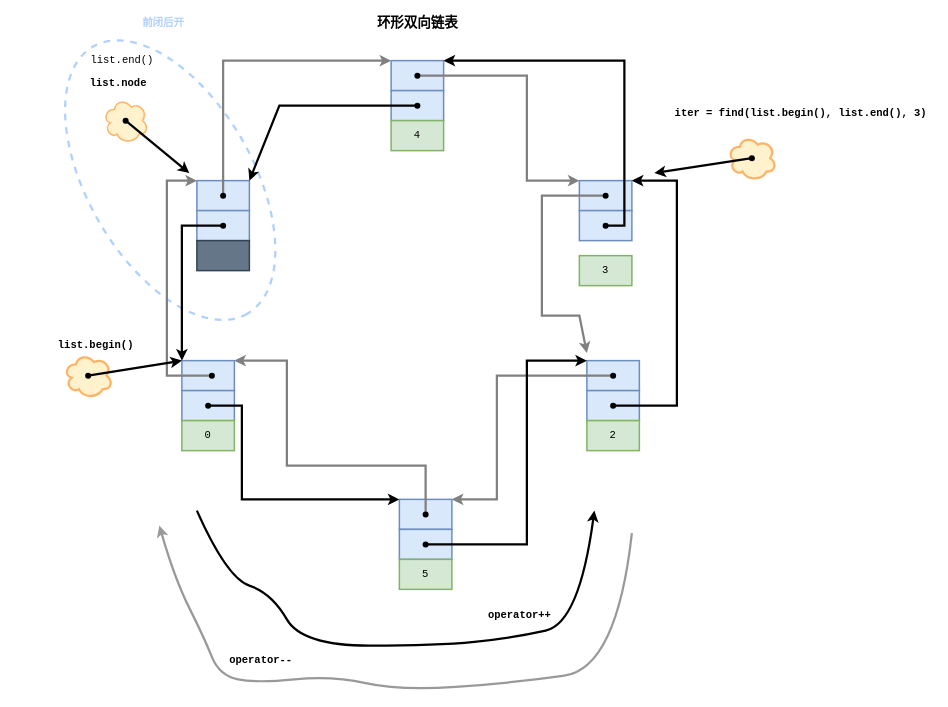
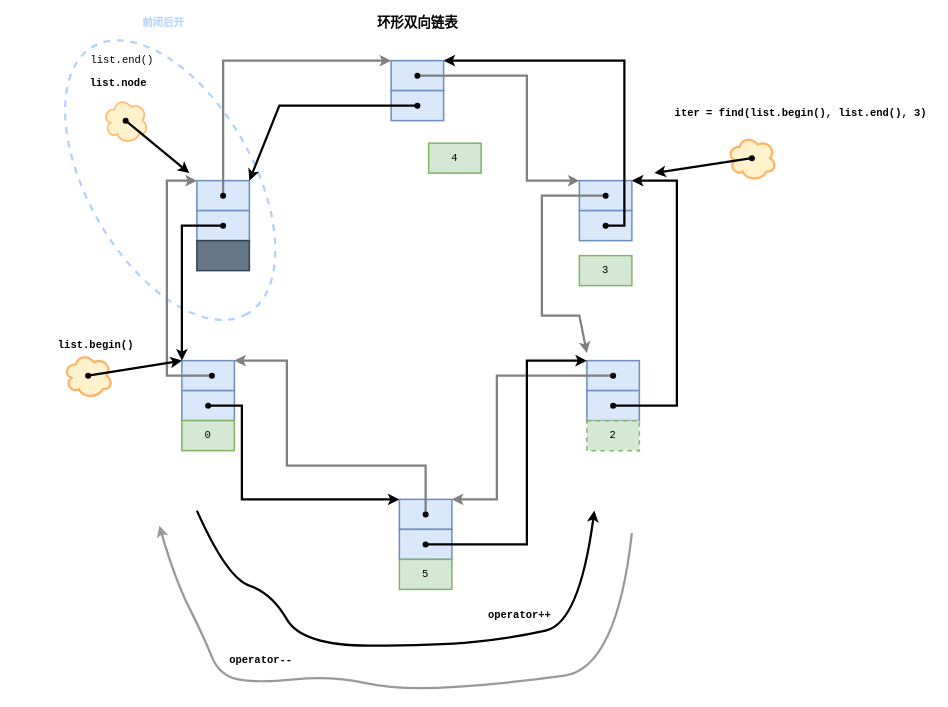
  <mxCell id="0" />
  <mxCell id="1" parent="0" />
  <mxCell id="2" value="" style="ellipse;whiteSpace=wrap;html=1;strokeWidth=3;fillColor=none;rotation=60;dashed=1;strokeColor=#B0D0FF;" vertex="1" parent="1"><mxGeometry x="20.84" y="129.33" width="411.24" height="220" as="geometry" /></mxCell>
  <mxCell id="3" value="" style="ellipse;shape=cloud;whiteSpace=wrap;html=1;strokeWidth=3;fillColor=#fff2cc;strokeColor=#FFB366;" vertex="1" parent="1"><mxGeometry x="84.5" y="470" width="65" height="60" as="geometry" /></mxCell>
  <mxCell id="4" value="" style="rounded=0;whiteSpace=wrap;html=1;strokeWidth=2;fillColor=#dae8fc;strokeColor=#6c8ebf;" vertex="1" parent="1"><mxGeometry x="242" y="480" width="70" height="40" as="geometry" /></mxCell>
  <mxCell id="5" value="" style="rounded=0;whiteSpace=wrap;html=1;strokeWidth=2;fillColor=#dae8fc;strokeColor=#6c8ebf;" vertex="1" parent="1"><mxGeometry x="242" y="520" width="70" height="40" as="geometry" /></mxCell>
  <mxCell id="6" value="&lt;font style=&quot;font-size: 14px&quot; face=&quot;Courier New&quot;&gt;0&lt;/font&gt;" style="rounded=0;whiteSpace=wrap;html=1;strokeWidth=2;fillColor=#d5e8d4;strokeColor=#82b366;" vertex="1" parent="1"><mxGeometry x="242" y="560" width="70" height="40" as="geometry" /></mxCell>
  <mxCell id="7" value="" style="rounded=0;whiteSpace=wrap;html=1;strokeWidth=2;fillColor=#dae8fc;strokeColor=#6c8ebf;" vertex="1" parent="1"><mxGeometry x="262" y="240" width="70" height="40" as="geometry" /></mxCell>
  <mxCell id="8" value="" style="rounded=0;whiteSpace=wrap;html=1;strokeWidth=2;fillColor=#dae8fc;strokeColor=#6c8ebf;" vertex="1" parent="1"><mxGeometry x="262" y="280" width="70" height="40" as="geometry" /></mxCell>
  <mxCell id="9" value="" style="rounded=0;whiteSpace=wrap;html=1;strokeWidth=2;fillColor=#647687;strokeColor=#314354;fontColor=#ffffff;" vertex="1" parent="1"><mxGeometry x="262" y="320" width="70" height="40" as="geometry" /></mxCell>
  <mxCell id="10" value="" style="rounded=0;whiteSpace=wrap;html=1;strokeWidth=2;fillColor=#dae8fc;strokeColor=#6c8ebf;" vertex="1" parent="1"><mxGeometry x="532" y="665" width="70" height="40" as="geometry" /></mxCell>
  <mxCell id="11" value="" style="rounded=0;whiteSpace=wrap;html=1;strokeWidth=2;fillColor=#dae8fc;strokeColor=#6c8ebf;" vertex="1" parent="1"><mxGeometry x="532" y="705" width="70" height="40" as="geometry" /></mxCell>
  <mxCell id="12" value="&lt;font style=&quot;font-size: 14px&quot; face=&quot;Courier New&quot;&gt;5&lt;/font&gt;" style="rounded=0;whiteSpace=wrap;html=1;strokeWidth=2;fillColor=#d5e8d4;strokeColor=#82b366;" vertex="1" parent="1"><mxGeometry x="532" y="745" width="70" height="40" as="geometry" /></mxCell>
  <mxCell id="13" value="" style="rounded=0;whiteSpace=wrap;html=1;strokeWidth=2;fillColor=#dae8fc;strokeColor=#6c8ebf;" vertex="1" parent="1"><mxGeometry x="782" y="480" width="70" height="40" as="geometry" /></mxCell>
  <mxCell id="14" value="" style="rounded=0;whiteSpace=wrap;html=1;strokeWidth=2;fillColor=#dae8fc;strokeColor=#6c8ebf;" vertex="1" parent="1"><mxGeometry x="782" y="520" width="70" height="40" as="geometry" /></mxCell>
- <mxCell id="15" value="&lt;font face=&quot;Courier New&quot; style=&quot;font-size: 14px&quot;&gt;2&lt;/font&gt;" style="rounded=0;whiteSpace=wrap;html=1;strokeWidth=2;fillColor=#d5e8d4;strokeColor=#82b366;" vertex="1" parent="1"><mxGeometry x="782" y="560" width="70" height="40" as="geometry" /></mxCell>
+ <mxCell id="15" value="&lt;font face=&quot;Courier New&quot; style=&quot;font-size: 14px&quot;&gt;2&lt;/font&gt;" style="rounded=0;whiteSpace=wrap;html=1;strokeWidth=2;fillColor=#d5e8d4;strokeColor=#82b366;dashed=1;" vertex="1" parent="1"><mxGeometry x="782" y="560" width="70" height="40" as="geometry" /></mxCell>
  <mxCell id="16" value="" style="rounded=0;whiteSpace=wrap;html=1;strokeWidth=2;fillColor=#dae8fc;strokeColor=#6c8ebf;" vertex="1" parent="1"><mxGeometry x="772" y="240" width="70" height="40" as="geometry" /></mxCell>
  <mxCell id="17" value="" style="rounded=0;whiteSpace=wrap;html=1;strokeWidth=2;fillColor=#dae8fc;strokeColor=#6c8ebf;" vertex="1" parent="1"><mxGeometry x="772" y="280" width="70" height="40" as="geometry" /></mxCell>
  <mxCell id="18" value="&lt;font face=&quot;Courier New&quot; style=&quot;font-size: 14px&quot;&gt;3&lt;/font&gt;" style="rounded=0;whiteSpace=wrap;html=1;strokeWidth=2;fillColor=#d5e8d4;strokeColor=#82b366;" vertex="1" parent="1"><mxGeometry x="772" y="340" width="70" height="40" as="geometry" /></mxCell>
  <mxCell id="19" value="" style="rounded=0;whiteSpace=wrap;html=1;strokeWidth=2;fillColor=#dae8fc;strokeColor=#6c8ebf;" vertex="1" parent="1"><mxGeometry x="521" y="80" width="70" height="40" as="geometry" /></mxCell>
  <mxCell id="20" value="" style="rounded=0;whiteSpace=wrap;html=1;strokeWidth=2;fillColor=#dae8fc;strokeColor=#6c8ebf;" vertex="1" parent="1"><mxGeometry x="521" y="120" width="70" height="40" as="geometry" /></mxCell>
- <mxCell id="21" value="&lt;font face=&quot;Courier New&quot; style=&quot;font-size: 14px&quot;&gt;4&lt;/font&gt;" style="rounded=0;whiteSpace=wrap;html=1;strokeWidth=2;fillColor=#d5e8d4;strokeColor=#82b366;" vertex="1" parent="1"><mxGeometry x="521" y="160" width="70" height="40" as="geometry" /></mxCell>
+ <mxCell id="21" value="&lt;font face=&quot;Courier New&quot; style=&quot;font-size: 14px&quot;&gt;4&lt;/font&gt;" style="rounded=0;whiteSpace=wrap;html=1;strokeWidth=2;fillColor=#d5e8d4;strokeColor=#82b366;" vertex="1" parent="1"><mxGeometry x="571" y="190" width="70" height="40" as="geometry" /></mxCell>
  <mxCell id="22" value="" style="ellipse;shape=cloud;whiteSpace=wrap;html=1;strokeWidth=2;fillColor=#fff2cc;strokeColor=#FFB366;" vertex="1" parent="1"><mxGeometry x="137" y="130" width="60" height="60" as="geometry" /></mxCell>
  <mxCell id="23" style="edgeStyle=none;rounded=0;orthogonalLoop=1;jettySize=auto;html=1;strokeWidth=3;entryX=0;entryY=0;entryDx=0;entryDy=0;strokeColor=#808080;" edge="1" parent="1" source="24" target="19"><mxGeometry relative="1" as="geometry"><Array as="points"><mxPoint x="297" y="80" /></Array></mxGeometry></mxCell>
  <mxCell id="24" value="" style="shape=waypoint;sketch=0;fillStyle=solid;size=6;pointerEvents=1;points=[];fillColor=none;resizable=0;rotatable=0;perimeter=centerPerimeter;snapToPoint=1;strokeWidth=2;" vertex="1" parent="1"><mxGeometry x="277" y="240" width="40" height="40" as="geometry" /></mxCell>
  <mxCell id="25" style="edgeStyle=none;rounded=0;orthogonalLoop=1;jettySize=auto;html=1;entryX=0;entryY=0;entryDx=0;entryDy=0;strokeColor=#000000;strokeWidth=3;" edge="1" parent="1" source="26" target="4"><mxGeometry relative="1" as="geometry"><Array as="points"><mxPoint x="242" y="300" /><mxPoint x="242" y="330" /><mxPoint x="242" y="370" /></Array></mxGeometry></mxCell>
  <mxCell id="26" value="" style="shape=waypoint;sketch=0;fillStyle=solid;size=6;pointerEvents=1;points=[];fillColor=none;resizable=0;rotatable=0;perimeter=centerPerimeter;snapToPoint=1;strokeWidth=2;" vertex="1" parent="1"><mxGeometry x="277" y="280" width="40" height="40" as="geometry" /></mxCell>
  <mxCell id="27" style="edgeStyle=none;rounded=0;orthogonalLoop=1;jettySize=auto;html=1;entryX=0;entryY=0;entryDx=0;entryDy=0;strokeWidth=3;strokeColor=#808080;" edge="1" parent="1" source="28" target="7"><mxGeometry relative="1" as="geometry"><Array as="points"><mxPoint x="222" y="500" /><mxPoint x="222" y="420" /><mxPoint x="222" y="240" /></Array></mxGeometry></mxCell>
  <mxCell id="28" value="" style="shape=waypoint;sketch=0;fillStyle=solid;size=6;pointerEvents=1;points=[];fillColor=none;resizable=0;rotatable=0;perimeter=centerPerimeter;snapToPoint=1;strokeWidth=2;" vertex="1" parent="1"><mxGeometry x="262" y="480" width="40" height="40" as="geometry" /></mxCell>
  <mxCell id="29" style="edgeStyle=none;rounded=0;orthogonalLoop=1;jettySize=auto;html=1;entryX=0;entryY=0;entryDx=0;entryDy=0;strokeColor=#000000;strokeWidth=3;" edge="1" parent="1" source="30" target="10"><mxGeometry relative="1" as="geometry"><Array as="points"><mxPoint x="322" y="540" /><mxPoint x="322" y="665" /></Array></mxGeometry></mxCell>
  <mxCell id="30" value="" style="shape=waypoint;sketch=0;fillStyle=solid;size=6;pointerEvents=1;points=[];fillColor=none;resizable=0;rotatable=0;perimeter=centerPerimeter;snapToPoint=1;strokeWidth=2;" vertex="1" parent="1"><mxGeometry x="257" y="520" width="40" height="40" as="geometry" /></mxCell>
  <mxCell id="31" style="edgeStyle=none;rounded=0;orthogonalLoop=1;jettySize=auto;html=1;entryX=0;entryY=0;entryDx=0;entryDy=0;strokeWidth=3;strokeColor=#808080;" edge="1" parent="1" source="32" target="16"><mxGeometry relative="1" as="geometry"><Array as="points"><mxPoint x="702" y="100" /><mxPoint x="702" y="240" /></Array></mxGeometry></mxCell>
  <mxCell id="32" value="" style="shape=waypoint;sketch=0;fillStyle=solid;size=6;pointerEvents=1;points=[];fillColor=none;resizable=0;rotatable=0;perimeter=centerPerimeter;snapToPoint=1;strokeWidth=2;" vertex="1" parent="1"><mxGeometry x="536" y="80" width="40" height="40" as="geometry" /></mxCell>
  <mxCell id="33" style="edgeStyle=none;rounded=0;orthogonalLoop=1;jettySize=auto;html=1;entryX=1;entryY=0;entryDx=0;entryDy=0;strokeWidth=3;" edge="1" parent="1" source="34" target="7"><mxGeometry relative="1" as="geometry"><Array as="points"><mxPoint x="372" y="140" /></Array></mxGeometry></mxCell>
  <mxCell id="34" value="" style="shape=waypoint;sketch=0;fillStyle=solid;size=6;pointerEvents=1;points=[];fillColor=none;resizable=0;rotatable=0;perimeter=centerPerimeter;snapToPoint=1;strokeWidth=2;" vertex="1" parent="1"><mxGeometry x="536" y="120" width="40" height="40" as="geometry" /></mxCell>
  <mxCell id="35" style="edgeStyle=none;rounded=0;orthogonalLoop=1;jettySize=auto;html=1;entryX=1;entryY=0;entryDx=0;entryDy=0;strokeWidth=3;exitX=0.576;exitY=0.61;exitDx=0;exitDy=0;exitPerimeter=0;" edge="1" parent="1" source="38" target="19"><mxGeometry relative="1" as="geometry"><Array as="points"><mxPoint x="832" y="300" /><mxPoint x="832" y="80" /><mxPoint x="772" y="80" /></Array></mxGeometry></mxCell>
  <mxCell id="36" style="edgeStyle=none;rounded=0;orthogonalLoop=1;jettySize=auto;html=1;strokeWidth=3;strokeColor=#808080;" edge="1" parent="1" source="37"><mxGeometry relative="1" as="geometry"><mxPoint x="782" y="470" as="targetPoint" /><Array as="points"><mxPoint x="722" y="260" /><mxPoint x="722" y="340" /><mxPoint x="722" y="420" /><mxPoint x="772" y="420" /></Array></mxGeometry></mxCell>
  <mxCell id="37" value="" style="shape=waypoint;sketch=0;fillStyle=solid;size=6;pointerEvents=1;points=[];fillColor=none;resizable=0;rotatable=0;perimeter=centerPerimeter;snapToPoint=1;strokeWidth=2;" vertex="1" parent="1"><mxGeometry x="787" y="240" width="40" height="40" as="geometry" /></mxCell>
  <mxCell id="38" value="" style="shape=waypoint;sketch=0;fillStyle=solid;size=6;pointerEvents=1;points=[];fillColor=none;resizable=0;rotatable=0;perimeter=centerPerimeter;snapToPoint=1;strokeWidth=2;" vertex="1" parent="1"><mxGeometry x="787" y="280" width="40" height="40" as="geometry" /></mxCell>
  <mxCell id="39" style="edgeStyle=none;rounded=0;orthogonalLoop=1;jettySize=auto;html=1;entryX=1;entryY=0;entryDx=0;entryDy=0;strokeWidth=3;strokeColor=#808080;" edge="1" parent="1" source="40" target="10"><mxGeometry relative="1" as="geometry"><Array as="points"><mxPoint x="662" y="500" /><mxPoint x="662" y="665" /></Array></mxGeometry></mxCell>
  <mxCell id="40" value="" style="shape=waypoint;sketch=0;fillStyle=solid;size=6;pointerEvents=1;points=[];fillColor=none;resizable=0;rotatable=0;perimeter=centerPerimeter;snapToPoint=1;strokeWidth=2;" vertex="1" parent="1"><mxGeometry x="797" y="480" width="40" height="40" as="geometry" /></mxCell>
  <mxCell id="41" style="edgeStyle=none;rounded=0;orthogonalLoop=1;jettySize=auto;html=1;entryX=1;entryY=0;entryDx=0;entryDy=0;strokeColor=#000000;strokeWidth=3;" edge="1" parent="1" source="42" target="16"><mxGeometry relative="1" as="geometry"><Array as="points"><mxPoint x="902" y="540" /><mxPoint x="902" y="390" /><mxPoint x="902" y="240" /></Array></mxGeometry></mxCell>
  <mxCell id="42" value="" style="shape=waypoint;sketch=0;fillStyle=solid;size=6;pointerEvents=1;points=[];fillColor=none;resizable=0;rotatable=0;perimeter=centerPerimeter;snapToPoint=1;strokeWidth=2;" vertex="1" parent="1"><mxGeometry x="797" y="520" width="40" height="40" as="geometry" /></mxCell>
  <mxCell id="43" style="edgeStyle=none;rounded=0;orthogonalLoop=1;jettySize=auto;html=1;entryX=1;entryY=0;entryDx=0;entryDy=0;strokeWidth=3;strokeColor=#808080;" edge="1" parent="1" source="44" target="4"><mxGeometry relative="1" as="geometry"><Array as="points"><mxPoint x="567" y="620" /><mxPoint x="382" y="620" /><mxPoint x="382" y="480" /></Array></mxGeometry></mxCell>
  <mxCell id="44" value="" style="shape=waypoint;sketch=0;fillStyle=solid;size=6;pointerEvents=1;points=[];fillColor=none;resizable=0;rotatable=0;perimeter=centerPerimeter;snapToPoint=1;strokeWidth=2;" vertex="1" parent="1"><mxGeometry x="547" y="665" width="40" height="40" as="geometry" /></mxCell>
  <mxCell id="45" style="edgeStyle=none;rounded=0;orthogonalLoop=1;jettySize=auto;html=1;entryX=0;entryY=0;entryDx=0;entryDy=0;strokeColor=#000000;strokeWidth=3;" edge="1" parent="1" source="46" target="13"><mxGeometry relative="1" as="geometry"><Array as="points"><mxPoint x="702" y="725" /><mxPoint x="702" y="480" /></Array></mxGeometry></mxCell>
  <mxCell id="46" value="" style="shape=waypoint;sketch=0;fillStyle=solid;size=6;pointerEvents=1;points=[];fillColor=none;resizable=0;rotatable=0;perimeter=centerPerimeter;snapToPoint=1;strokeWidth=2;" vertex="1" parent="1"><mxGeometry x="547" y="705" width="40" height="40" as="geometry" /></mxCell>
  <mxCell id="47" value="&lt;font style=&quot;font-size: 14px&quot; face=&quot;Courier New&quot;&gt;&lt;b&gt;list.node&lt;/b&gt;&lt;/font&gt;" style="text;html=1;align=center;verticalAlign=middle;resizable=0;points=[];autosize=1;strokeColor=none;" vertex="1" parent="1"><mxGeometry x="112" y="100" width="90" height="20" as="geometry" /></mxCell>
  <mxCell id="48" value="&lt;font style=&quot;font-size: 14px&quot; face=&quot;Courier New&quot;&gt;list.end()&lt;/font&gt;" style="text;html=1;align=center;verticalAlign=middle;resizable=0;points=[];autosize=1;strokeColor=none;" vertex="1" parent="1"><mxGeometry x="112" y="70" width="100" height="20" as="geometry" /></mxCell>
  <mxCell id="49" value="" style="shape=waypoint;sketch=0;fillStyle=solid;size=6;pointerEvents=1;points=[];fillColor=none;resizable=0;rotatable=0;perimeter=centerPerimeter;snapToPoint=1;strokeWidth=2;" vertex="1" parent="1"><mxGeometry x="147" width="40" height="40" as="geometry" y="140" /></mxCell>
  <mxCell id="50" style="rounded=0;orthogonalLoop=1;jettySize=auto;html=1;strokeWidth=3;exitX=0.532;exitY=0.64;exitDx=0;exitDy=0;exitPerimeter=0;" edge="1" parent="1" source="49"><mxGeometry relative="1" as="geometry"><mxPoint x="132" y="210" as="sourcePoint" /><mxPoint x="252" y="230" as="targetPoint" /></mxGeometry></mxCell>
  <mxCell id="51" value="&lt;font style=&quot;font-size: 14px&quot; face=&quot;Courier New&quot; color=&quot;#b0d0ff&quot;&gt;&lt;b&gt;前闭后开&lt;/b&gt;&lt;/font&gt;" style="text;html=1;align=center;verticalAlign=middle;resizable=0;points=[];autosize=1;strokeColor=none;" vertex="1" parent="1"><mxGeometry x="182" y="20" width="70" height="20" as="geometry" /></mxCell>
  <mxCell id="52" value="&lt;font style=&quot;font-size: 18px&quot; face=&quot;Courier New&quot;&gt;&lt;b&gt;环形双向链表&lt;/b&gt;&lt;/font&gt;" style="text;html=1;align=center;verticalAlign=middle;resizable=0;points=[];autosize=1;strokeColor=none;" vertex="1" parent="1"><mxGeometry x="496" y="20" width="120" height="20" as="geometry" /></mxCell>
  <mxCell id="53" value="" style="curved=1;endArrow=classic;html=1;strokeWidth=3;" edge="1" parent="1"><mxGeometry width="50" height="50" relative="1" as="geometry"><mxPoint x="262" y="680" as="sourcePoint" /><mxPoint x="792" y="680" as="targetPoint" /><Array as="points"><mxPoint x="302" y="770" /><mxPoint x="362" y="790" /><mxPoint x="402" y="860" /><mxPoint x="582" y="860" /><mxPoint x="682" y="850" /><mxPoint x="772" y="830" /></Array></mxGeometry></mxCell>
  <mxCell id="54" value="&lt;font face=&quot;Courier New&quot; style=&quot;font-size: 14px&quot;&gt;&lt;b&gt;operator++&lt;/b&gt;&lt;/font&gt;" style="text;html=1;align=center;verticalAlign=middle;resizable=0;points=[];autosize=1;strokeColor=none;" vertex="1" parent="1"><mxGeometry x="642" y="810" width="100" height="20" as="geometry" /></mxCell>
  <mxCell id="55" value="&lt;font style=&quot;font-size: 14px&quot; face=&quot;Courier New&quot;&gt;&lt;b&gt;list.begin()&lt;/b&gt;&lt;/font&gt;" style="text;html=1;align=center;verticalAlign=middle;resizable=0;points=[];autosize=1;strokeColor=none;" vertex="1" parent="1"><mxGeometry x="67" y="450" width="120" height="20" as="geometry" /></mxCell>
  <mxCell id="56" style="edgeStyle=none;rounded=0;orthogonalLoop=1;jettySize=auto;html=1;entryX=0;entryY=0;entryDx=0;entryDy=0;strokeColor=#000000;strokeWidth=3;" edge="1" parent="1" source="57" target="4"><mxGeometry relative="1" as="geometry" /></mxCell>
  <mxCell id="57" value="" style="shape=waypoint;sketch=0;fillStyle=solid;size=6;pointerEvents=1;points=[];fillColor=none;resizable=0;rotatable=0;perimeter=centerPerimeter;snapToPoint=1;strokeWidth=2;" vertex="1" parent="1"><mxGeometry x="97" y="480" width="40" height="40" as="geometry" /></mxCell>
  <mxCell id="58" value="" style="ellipse;shape=cloud;whiteSpace=wrap;html=1;strokeWidth=3;fillColor=#fff2cc;strokeColor=#FFB366;" vertex="1" parent="1"><mxGeometry x="969.5" y="180" width="65" height="60" as="geometry" /></mxCell>
  <mxCell id="59" value="&lt;font style=&quot;font-size: 14px&quot; face=&quot;Courier New&quot;&gt;&lt;b&gt;iter = find(list.begin(), list.end(), 3)&lt;/b&gt;&lt;/font&gt;" style="text;html=1;align=center;verticalAlign=middle;resizable=0;points=[];autosize=1;strokeColor=none;" vertex="1" parent="1"><mxGeometry x="892" width="350" height="20" as="geometry" y="140" /></mxCell>
  <mxCell id="60" style="edgeStyle=none;rounded=0;orthogonalLoop=1;jettySize=auto;html=1;strokeColor=#000000;strokeWidth=3;" edge="1" parent="1" source="61"><mxGeometry relative="1" as="geometry"><mxPoint x="872" y="230" as="targetPoint" /></mxGeometry></mxCell>
  <mxCell id="61" value="" style="shape=waypoint;sketch=0;fillStyle=solid;size=6;pointerEvents=1;points=[];fillColor=none;resizable=0;rotatable=0;perimeter=centerPerimeter;snapToPoint=1;strokeWidth=2;" vertex="1" parent="1"><mxGeometry x="982" y="190" width="40" height="40" as="geometry" /></mxCell>
  <mxCell id="62" value="" style="curved=1;endArrow=classic;html=1;strokeWidth=3;strokeColor=#999999;" edge="1" parent="1"><mxGeometry width="50" height="50" relative="1" as="geometry"><mxPoint x="842" y="710" as="sourcePoint" /><mxPoint x="212" y="700" as="targetPoint" /><Array as="points"><mxPoint x="822" y="890" /><mxPoint x="682" y="910" /><mxPoint x="532" y="920" /><mxPoint x="442" y="900" /><mxPoint x="342" y="910" /><mxPoint x="292" y="900" /><mxPoint x="272" y="850" /><mxPoint x="232" y="770" /></Array></mxGeometry></mxCell>
  <mxCell id="63" value="&lt;b&gt;&lt;font face=&quot;Courier New&quot; style=&quot;font-size: 14px&quot;&gt;operator--&lt;/font&gt;&lt;/b&gt;" style="text;html=1;align=center;verticalAlign=middle;resizable=0;points=[];autosize=1;strokeColor=none;" vertex="1" parent="1"><mxGeometry x="297" y="870" width="100" height="20" as="geometry" /></mxCell>
